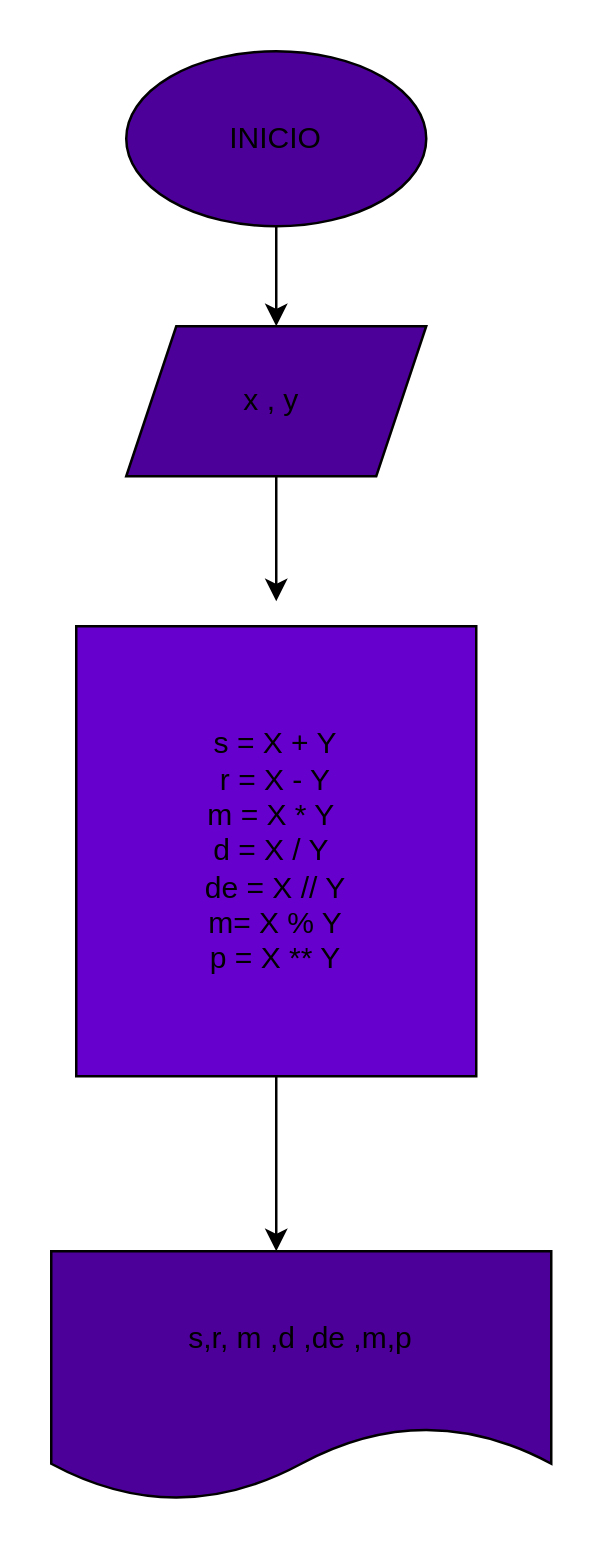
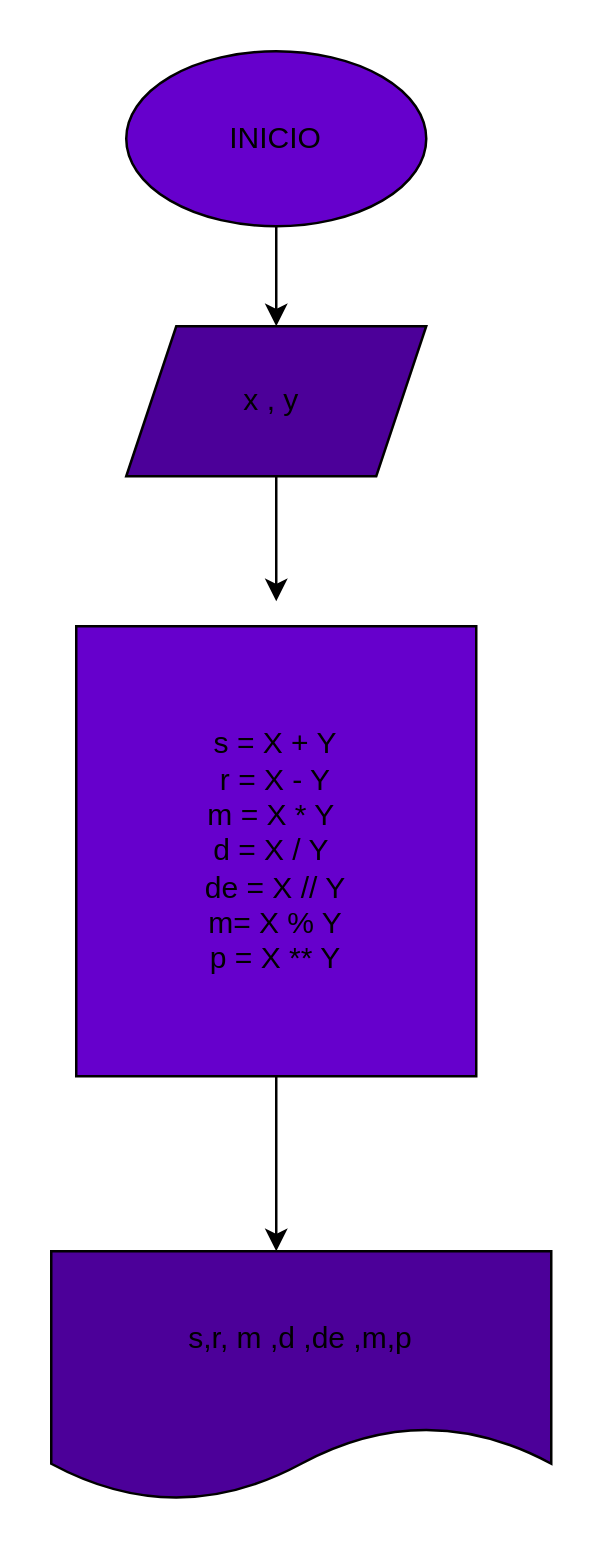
  <mxCell id="0" />
  <mxCell id="1" parent="0" />
  <mxCell id="2" style="edgeStyle=none;html=1;" edge="1" parent="1" source="3"><mxGeometry relative="1" as="geometry"><mxPoint x="110" y="130" as="targetPoint" /></mxGeometry></mxCell>
- <mxCell id="3" value="INICIO" style="ellipse;whiteSpace=wrap;html=1;fillColor=#4c0099;" vertex="1" parent="1"><mxGeometry x="50" y="20" width="120" height="70" as="geometry" /></mxCell>
+ <mxCell id="3" value="INICIO" style="ellipse;whiteSpace=wrap;html=1;fillColor=#6600CC;" vertex="1" parent="1"><mxGeometry x="50" y="20" width="120" height="70" as="geometry" /></mxCell>
  <mxCell id="4" style="edgeStyle=none;html=1;" edge="1" parent="1"><mxGeometry relative="1" as="geometry"><mxPoint x="110" y="240" as="targetPoint" /><mxPoint x="110" y="190" as="sourcePoint" /></mxGeometry></mxCell>
  <mxCell id="5" value="x , y&amp;nbsp;" style="shape=parallelogram;perimeter=parallelogramPerimeter;whiteSpace=wrap;html=1;fixedSize=1;fillColor=#4C0099;" vertex="1" parent="1"><mxGeometry x="50" y="130" width="120" height="60" as="geometry" /></mxCell>
  <mxCell id="6" style="edgeStyle=none;html=1;" edge="1" parent="1" source="7"><mxGeometry relative="1" as="geometry"><mxPoint x="110" y="500" as="targetPoint" /></mxGeometry></mxCell>
  <mxCell id="7" value="&lt;div style=&quot;&quot;&gt;&lt;span style=&quot;background-color: initial;&quot;&gt;s = X + Y&lt;/span&gt;&lt;/div&gt;&lt;div style=&quot;&quot;&gt;&lt;span style=&quot;background-color: initial;&quot;&gt;r = X - Y&lt;/span&gt;&lt;/div&gt;&lt;div style=&quot;&quot;&gt;&lt;span style=&quot;background-color: initial;&quot;&gt;m = X * Y&amp;nbsp;&lt;/span&gt;&lt;/div&gt;&lt;div style=&quot;&quot;&gt;&lt;span style=&quot;background-color: initial;&quot;&gt;d = X / Y&amp;nbsp;&lt;/span&gt;&lt;/div&gt;&lt;div style=&quot;&quot;&gt;&lt;span style=&quot;background-color: initial;&quot;&gt;de = X // Y&lt;/span&gt;&lt;/div&gt;&lt;div style=&quot;&quot;&gt;&lt;span style=&quot;background-color: initial;&quot;&gt;m= X % Y&lt;/span&gt;&lt;/div&gt;&lt;div style=&quot;&quot;&gt;&lt;span style=&quot;background-color: initial;&quot;&gt;p = X ** Y&lt;/span&gt;&lt;/div&gt;" style="rounded=0;whiteSpace=wrap;html=1;align=center;fillColor=#6600CC;" vertex="1" parent="1"><mxGeometry x="30" y="250" width="160" height="180" as="geometry" /></mxCell>
  <mxCell id="8" value="s,r, m ,d ,de ,m,p" style="shape=document;whiteSpace=wrap;html=1;boundedLbl=1;fillColor=#4C0099;" vertex="1" parent="1"><mxGeometry x="20" y="500" width="200" height="100" as="geometry" /></mxCell>
